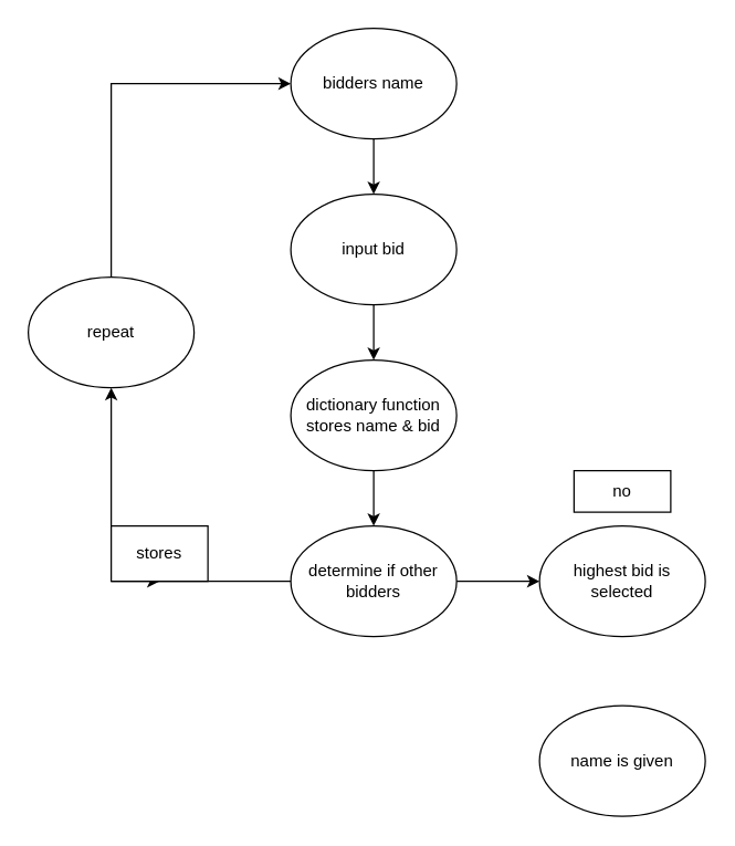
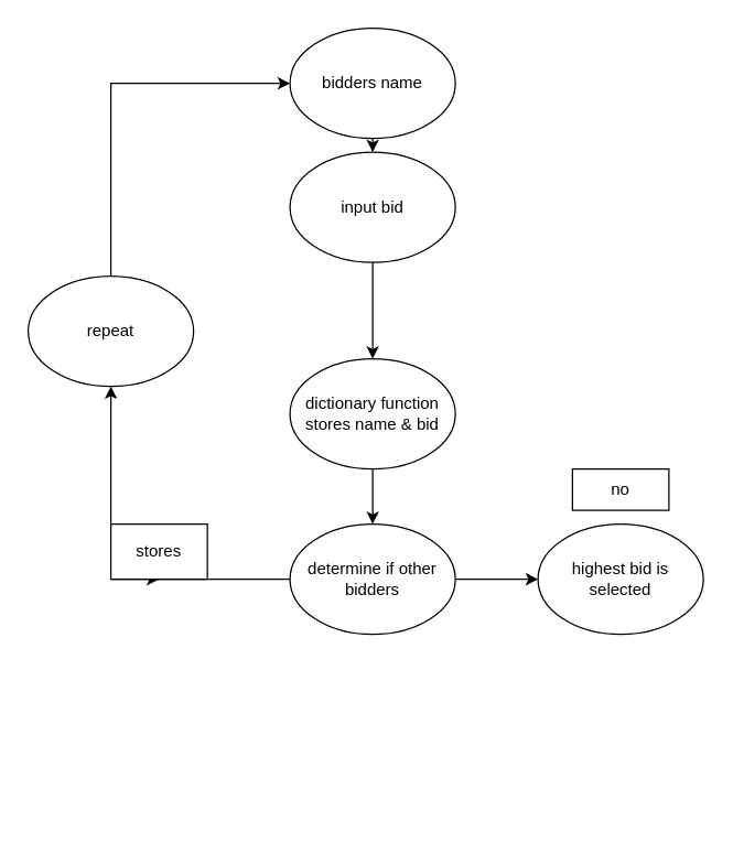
  <mxCell id="0" />
  <mxCell id="1" parent="0" />
  <mxCell id="2" style="edgeStyle=orthogonalEdgeStyle;rounded=0;orthogonalLoop=1;jettySize=auto;html=1;exitX=0.5;exitY=1;exitDx=0;exitDy=0;entryX=0.5;entryY=0;entryDx=0;entryDy=0;" edge="1" parent="1" source="3" target="5"><mxGeometry relative="1" as="geometry" /></mxCell>
  <mxCell id="3" value="bidders name" style="ellipse;whiteSpace=wrap;html=1;" vertex="1" parent="1"><mxGeometry x="210" y="20" width="120" height="80" as="geometry" /></mxCell>
  <mxCell id="4" style="edgeStyle=orthogonalEdgeStyle;rounded=0;orthogonalLoop=1;jettySize=auto;html=1;exitX=0.5;exitY=1;exitDx=0;exitDy=0;entryX=0.5;entryY=0;entryDx=0;entryDy=0;" edge="1" parent="1" source="5" target="7"><mxGeometry relative="1" as="geometry" /></mxCell>
- <mxCell id="5" value="input bid" style="ellipse;whiteSpace=wrap;html=1;" vertex="1" parent="1"><mxGeometry x="210" y="140" width="120" height="80" as="geometry" /></mxCell>
+ <mxCell id="5" value="input bid" style="ellipse;whiteSpace=wrap;html=1;" vertex="1" parent="1"><mxGeometry x="210" y="110" width="120" height="80" as="geometry" /></mxCell>
  <mxCell id="6" style="edgeStyle=orthogonalEdgeStyle;rounded=0;orthogonalLoop=1;jettySize=auto;html=1;exitX=0.5;exitY=1;exitDx=0;exitDy=0;entryX=0.5;entryY=0;entryDx=0;entryDy=0;" edge="1" parent="1" source="7" target="12"><mxGeometry relative="1" as="geometry" /></mxCell>
  <mxCell id="7" value="dictionary function stores name &amp;amp; bid" style="ellipse;whiteSpace=wrap;html=1;" vertex="1" parent="1"><mxGeometry x="210" y="260" width="120" height="80" as="geometry" /></mxCell>
  <mxCell id="8" value="highest bid is selected" style="ellipse;whiteSpace=wrap;html=1;" vertex="1" parent="1"><mxGeometry x="390" y="380" width="120" height="80" as="geometry" /></mxCell>
- <mxCell id="9" value="name is given" style="ellipse;whiteSpace=wrap;html=1;" vertex="1" parent="1"><mxGeometry x="390" y="510" width="120" height="80" as="geometry" /></mxCell>
  <mxCell id="10" style="rounded=0;orthogonalLoop=1;jettySize=auto;html=1;exitX=0;exitY=0.5;exitDx=0;exitDy=0;entryX=0.5;entryY=1;entryDx=0;entryDy=0;" edge="1" parent="1" source="16" target="14"><mxGeometry relative="1" as="geometry"><mxPoint x="80" y="420.118" as="targetPoint" /><Array as="points" /></mxGeometry></mxCell>
  <mxCell id="11" style="edgeStyle=orthogonalEdgeStyle;rounded=0;orthogonalLoop=1;jettySize=auto;html=1;exitX=1;exitY=0.5;exitDx=0;exitDy=0;entryX=0;entryY=0.5;entryDx=0;entryDy=0;" edge="1" parent="1" source="12" target="8"><mxGeometry relative="1" as="geometry" /></mxCell>
  <mxCell id="12" value="determine if other bidders" style="ellipse;whiteSpace=wrap;html=1;" vertex="1" parent="1"><mxGeometry x="210" y="380" width="120" height="80" as="geometry" /></mxCell>
  <mxCell id="13" style="edgeStyle=orthogonalEdgeStyle;rounded=0;orthogonalLoop=1;jettySize=auto;html=1;exitX=0.5;exitY=0;exitDx=0;exitDy=0;entryX=0;entryY=0.5;entryDx=0;entryDy=0;" edge="1" parent="1" source="14" target="3"><mxGeometry relative="1" as="geometry" /></mxCell>
  <mxCell id="14" value="repeat" style="ellipse;whiteSpace=wrap;html=1;" vertex="1" parent="1"><mxGeometry x="20" y="200" width="120" height="80" as="geometry" /></mxCell>
  <mxCell id="15" value="" style="rounded=0;orthogonalLoop=1;jettySize=auto;html=1;exitX=0;exitY=0.5;exitDx=0;exitDy=0;entryX=0.5;entryY=1;entryDx=0;entryDy=0;" edge="1" parent="1" source="12" target="16"><mxGeometry relative="1" as="geometry"><mxPoint x="80" y="280" as="targetPoint" /><mxPoint x="210" y="420" as="sourcePoint" /><Array as="points"><mxPoint x="80" y="420" /></Array></mxGeometry></mxCell>
  <mxCell id="16" value="stores" style="rounded=0;whiteSpace=wrap;html=1;" vertex="1" parent="1"><mxGeometry x="80" y="380" width="70" height="40" as="geometry" /></mxCell>
  <mxCell id="17" value="no" style="rounded=0;whiteSpace=wrap;html=1;" vertex="1" parent="1"><mxGeometry x="415" y="340" width="70" height="30" as="geometry" /></mxCell>
